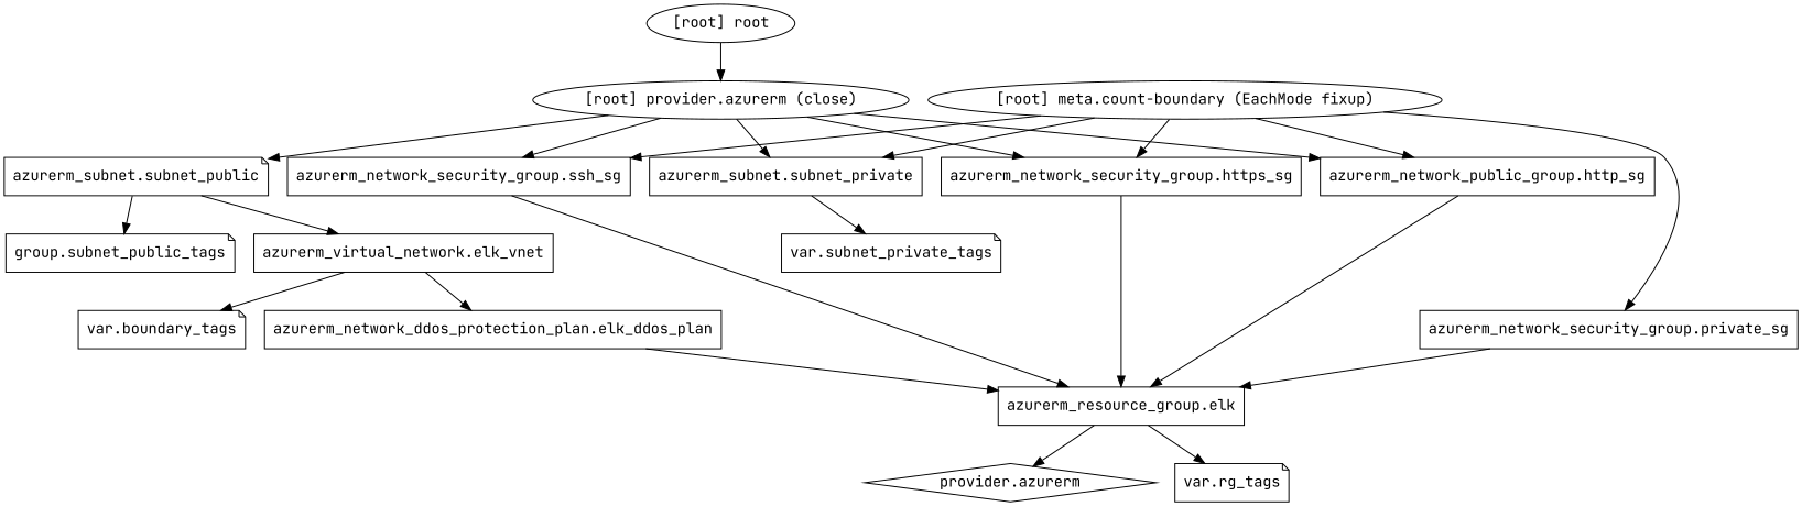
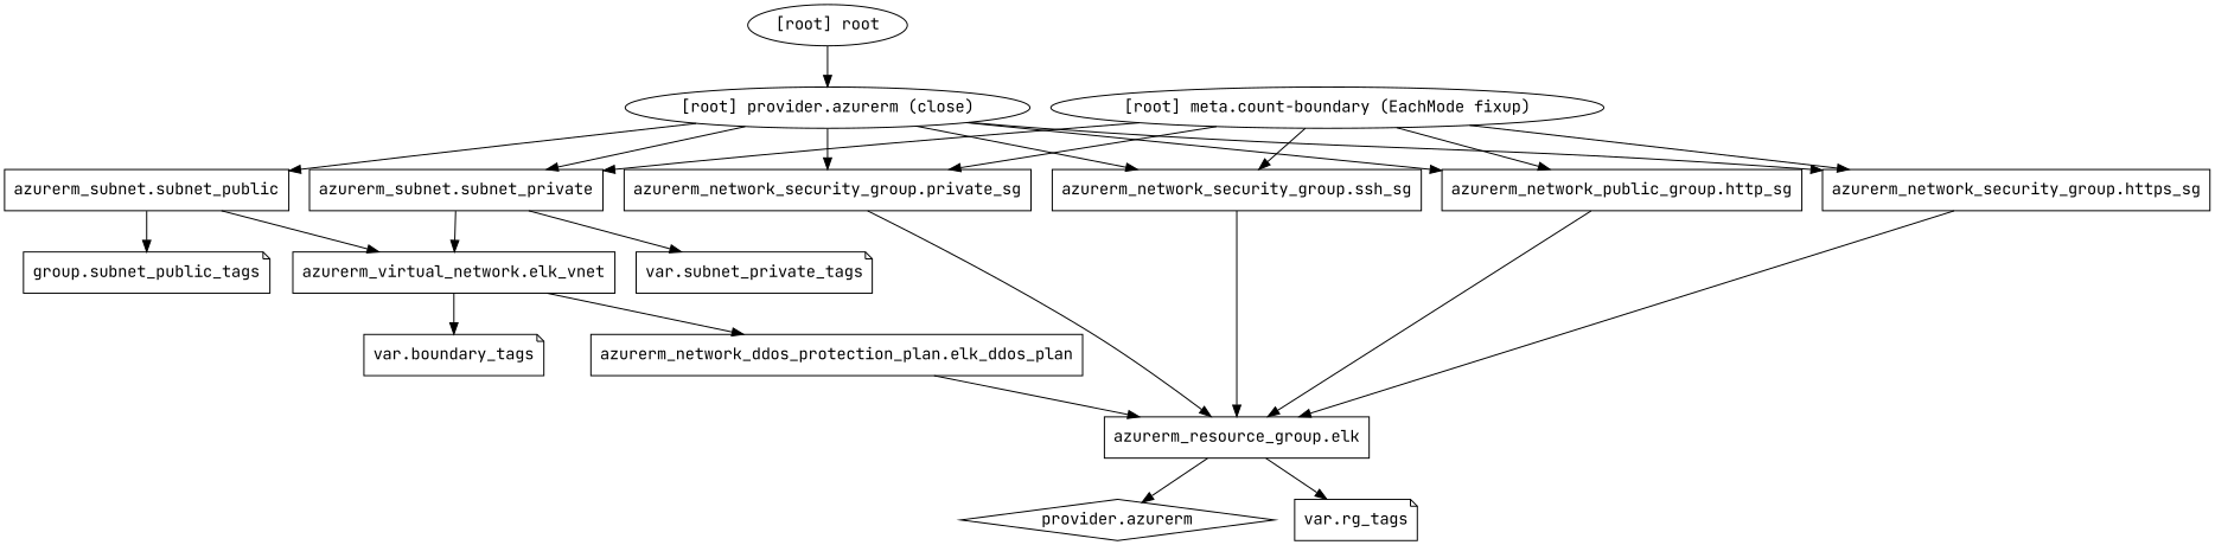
  digraph {
    compound=true
    fontname="JetBrains Mono"
    newrank=true
    node [fontname="JetBrains Mono" shape=box]
    edge [fontname="JetBrains Mono"]
    n1 [label="azurerm_network_ddos_protection_plan.elk_ddos_plan"]
    n2 [label="azurerm_resource_group.elk"]
    n3 [label="azurerm_network_public_group.http_sg"]
    n4 [label="azurerm_network_security_group.https_sg"]
    n5 [label="azurerm_network_security_group.private_sg"]
    n6 [label="azurerm_network_security_group.ssh_sg"]
    n7 [label="provider.azurerm" shape=diamond]
    n8 [label="var.rg_tags" shape=note]
    n9 [label="azurerm_subnet.subnet_private"]
    n10 [label="azurerm_virtual_network.elk_vnet"]
    n11 [label="var.subnet_private_tags" shape=note]
-   n12 [label="azurerm_subnet.subnet_public" shape=note]
+   n12 [label="azurerm_subnet.subnet_public"]
    n13 [label="group.subnet_public_tags" shape=note]
    n14 [label="var.boundary_tags" shape=note]
    "[root] meta.count-boundary (EachMode fixup)" [shape=""]
    "[root] provider.azurerm (close)" [shape=""]
    "[root] root" [shape=""]
    subgraph sub_1 {
      n1
      n2
      n3
      n4
      n5
      n6
      n7
      n8
      n9
      n10
      n11
      n12
      n13
      n14
      "[root] meta.count-boundary (EachMode fixup)"
      "[root] provider.azurerm (close)"
      "[root] root"
    }
    n1 -> n2
    n2 -> n7
    n2 -> n8
    n3 -> n2
    n4 -> n2
    n5 -> n2
    n6 -> n2
+   n9 -> n10
    n9 -> n11
    n10 -> n1
    n10 -> n14
    n12 -> n10
    n12 -> n13
    "[root] meta.count-boundary (EachMode fixup)" -> n3
    "[root] meta.count-boundary (EachMode fixup)" -> n4
    "[root] meta.count-boundary (EachMode fixup)" -> n5
    "[root] meta.count-boundary (EachMode fixup)" -> n6
    "[root] meta.count-boundary (EachMode fixup)" -> n9
    "[root] provider.azurerm (close)" -> n3
    "[root] provider.azurerm (close)" -> n4
+   "[root] provider.azurerm (close)" -> n5
    "[root] provider.azurerm (close)" -> n6
    "[root] provider.azurerm (close)" -> n9
    "[root] provider.azurerm (close)" -> n12
    "[root] root" -> "[root] provider.azurerm (close)"
  }
